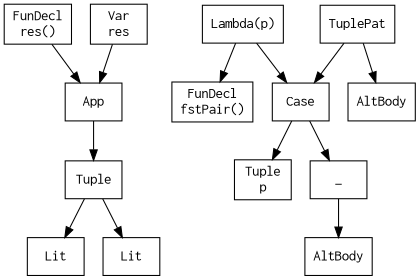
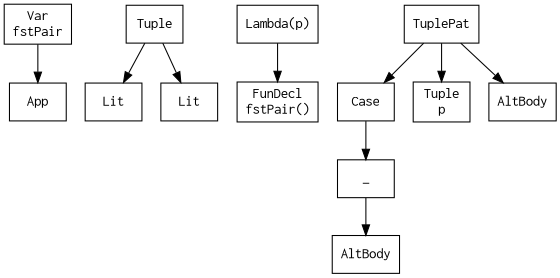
  digraph {
    node [fontname=Courier shape=box]
-   n1 [label="FunDecl\nres()"]
    n2 [label=App]
    n3 [label=Tuple]
-   n4 [label="Var\nres"]
+   n4 [label="Var\nfstPair"]
    n5 [label=Lit]
    n6 [label=Lit]
    n7 [label="FunDecl\nfstPair()"]
    n8 [label="Lambda(p)"]
    n9 [label=Case]
    n10 [label="Tuple\np"]
    n11 [label=_]
    n12 [label=TuplePat]
    n13 [label=AltBody]
    n14 [label=AltBody]
-   n1 -> n2
-   n2 -> n3
    n3 -> n5
    n3 -> n6
    n4 -> n2
    n8 -> n7
-   n8 -> n9
-   n9 -> n10
+   n12 -> n10
    n9 -> n11
    n11 -> n14
    n12 -> n9
    n12 -> n13
  }
